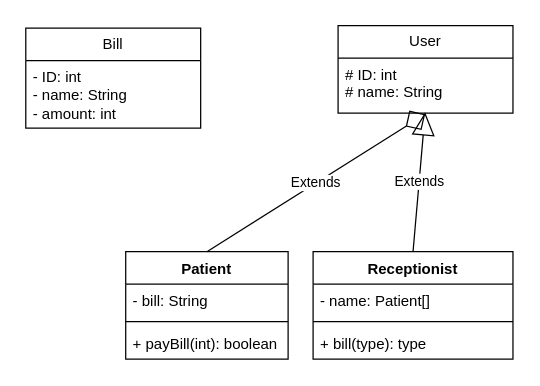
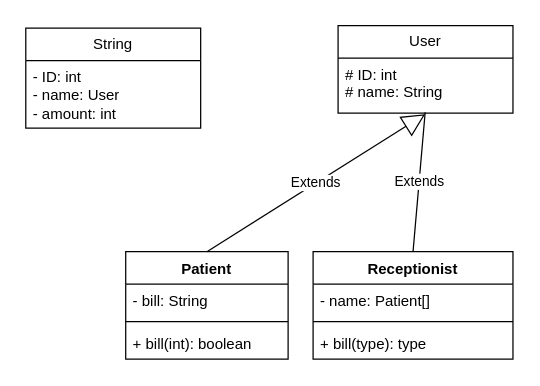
  <mxCell id="0" />
  <mxCell id="1" parent="0" />
  <mxCell id="2" value="Patient" style="swimlane;fontStyle=1;align=center;verticalAlign=top;childLayout=stackLayout;horizontal=1;startSize=26;horizontalStack=0;resizeParent=1;resizeParentMax=0;resizeLast=0;collapsible=1;marginBottom=0;whiteSpace=wrap;html=1;" vertex="1" parent="1"><mxGeometry x="100" y="201" width="130" height="86" as="geometry" /></mxCell>
  <mxCell id="3" value="- bill: String" style="text;strokeColor=none;fillColor=none;align=left;verticalAlign=top;spacingLeft=4;spacingRight=4;overflow=hidden;rotatable=0;points=[[0,0.5],[1,0.5]];portConstraint=eastwest;whiteSpace=wrap;html=1;" vertex="1" parent="2"><mxGeometry y="26" width="130" height="26" as="geometry" /></mxCell>
  <mxCell id="4" value="" style="line;strokeWidth=1;fillColor=none;align=left;verticalAlign=middle;spacingTop=-1;spacingLeft=3;spacingRight=3;rotatable=0;labelPosition=right;points=[];portConstraint=eastwest;strokeColor=inherit;" vertex="1" parent="2"><mxGeometry y="52" width="130" height="8" as="geometry" /></mxCell>
- <mxCell id="5" value="+ payBill(int): boolean" style="text;strokeColor=none;fillColor=none;align=left;verticalAlign=top;spacingLeft=4;spacingRight=4;overflow=hidden;rotatable=0;points=[[0,0.5],[1,0.5]];portConstraint=eastwest;whiteSpace=wrap;html=1;" vertex="1" parent="2"><mxGeometry y="60" width="130" height="26" as="geometry" /></mxCell>
- <mxCell id="6" value="Bill" style="swimlane;fontStyle=0;childLayout=stackLayout;horizontal=1;startSize=26;fillColor=none;horizontalStack=0;resizeParent=1;resizeParentMax=0;resizeLast=0;collapsible=1;marginBottom=0;whiteSpace=wrap;html=1;" vertex="1" parent="1"><mxGeometry x="20" y="22" width="140" height="80" as="geometry" /></mxCell>
- <mxCell id="7" value="- ID: int&lt;br style=&quot;border-color: var(--border-color);&quot;&gt;- name: String&lt;br style=&quot;border-color: var(--border-color);&quot;&gt;- amount: int" style="text;strokeColor=none;fillColor=none;align=left;verticalAlign=top;spacingLeft=4;spacingRight=4;overflow=hidden;rotatable=0;points=[[0,0.5],[1,0.5]];portConstraint=eastwest;whiteSpace=wrap;html=1;" vertex="1" parent="6"><mxGeometry y="26" width="140" height="54" as="geometry" /></mxCell>
+ <mxCell id="5" value="+ bill(int): boolean" style="text;strokeColor=none;fillColor=none;align=left;verticalAlign=top;spacingLeft=4;spacingRight=4;overflow=hidden;rotatable=0;points=[[0,0.5],[1,0.5]];portConstraint=eastwest;whiteSpace=wrap;html=1;" vertex="1" parent="2"><mxGeometry y="60" width="130" height="26" as="geometry" /></mxCell>
+ <mxCell id="6" value="String" style="swimlane;fontStyle=0;childLayout=stackLayout;horizontal=1;startSize=26;fillColor=none;horizontalStack=0;resizeParent=1;resizeParentMax=0;resizeLast=0;collapsible=1;marginBottom=0;whiteSpace=wrap;html=1;" vertex="1" parent="1"><mxGeometry x="20" y="22" width="140" height="80" as="geometry" /></mxCell>
+ <mxCell id="7" value="- ID: int&lt;br style=&quot;border-color: var(--border-color);&quot;&gt;- name: User&lt;br style=&quot;border-color: var(--border-color);&quot;&gt;- amount: int" style="text;strokeColor=none;fillColor=none;align=left;verticalAlign=top;spacingLeft=4;spacingRight=4;overflow=hidden;rotatable=0;points=[[0,0.5],[1,0.5]];portConstraint=eastwest;whiteSpace=wrap;html=1;" vertex="1" parent="6"><mxGeometry y="26" width="140" height="54" as="geometry" /></mxCell>
  <mxCell id="8" value="User" style="swimlane;fontStyle=0;childLayout=stackLayout;horizontal=1;startSize=26;fillColor=none;horizontalStack=0;resizeParent=1;resizeParentMax=0;resizeLast=0;collapsible=1;marginBottom=0;whiteSpace=wrap;html=1;" vertex="1" parent="1"><mxGeometry x="270" y="20" width="140" height="70" as="geometry" /></mxCell>
  <mxCell id="9" value="# ID: int&lt;br style=&quot;border-color: var(--border-color);&quot;&gt;# name: String" style="text;strokeColor=none;fillColor=none;align=left;verticalAlign=top;spacingLeft=4;spacingRight=4;overflow=hidden;rotatable=0;points=[[0,0.5],[1,0.5]];portConstraint=eastwest;whiteSpace=wrap;html=1;" vertex="1" parent="8"><mxGeometry y="26" width="140" height="44" as="geometry" /></mxCell>
- <mxCell id="10" value="Extends" style="endArrow=diamond;endSize=16;endFill=0;html=1;rounded=0;exitX=0.5;exitY=0;exitDx=0;exitDy=0;entryX=0.498;entryY=1.021;entryDx=0;entryDy=0;entryPerimeter=0;" edge="1" parent="1" source="2" target="9"><mxGeometry width="160" relative="1" as="geometry"><mxPoint x="210" y="141" as="sourcePoint" /><mxPoint x="370" y="141" as="targetPoint" /></mxGeometry></mxCell>
+ <mxCell id="10" value="Extends" style="endArrow=block;endSize=16;endFill=0;html=1;rounded=0;exitX=0.5;exitY=0;exitDx=0;exitDy=0;entryX=0.498;entryY=1.021;entryDx=0;entryDy=0;entryPerimeter=0;" edge="1" parent="1" source="2" target="9"><mxGeometry width="160" relative="1" as="geometry"><mxPoint x="210" y="141" as="sourcePoint" /><mxPoint x="370" y="141" as="targetPoint" /></mxGeometry></mxCell>
  <mxCell id="11" value="Receptionist" style="swimlane;fontStyle=1;align=center;verticalAlign=top;childLayout=stackLayout;horizontal=1;startSize=26;horizontalStack=0;resizeParent=1;resizeParentMax=0;resizeLast=0;collapsible=1;marginBottom=0;whiteSpace=wrap;html=1;" vertex="1" parent="1"><mxGeometry x="250" y="201" width="160" height="86" as="geometry" /></mxCell>
  <mxCell id="12" value="- name: Patient[]" style="text;strokeColor=none;fillColor=none;align=left;verticalAlign=top;spacingLeft=4;spacingRight=4;overflow=hidden;rotatable=0;points=[[0,0.5],[1,0.5]];portConstraint=eastwest;whiteSpace=wrap;html=1;" vertex="1" parent="11"><mxGeometry y="26" width="160" height="26" as="geometry" /></mxCell>
  <mxCell id="13" value="" style="line;strokeWidth=1;fillColor=none;align=left;verticalAlign=middle;spacingTop=-1;spacingLeft=3;spacingRight=3;rotatable=0;labelPosition=right;points=[];portConstraint=eastwest;strokeColor=inherit;" vertex="1" parent="11"><mxGeometry y="52" width="160" height="8" as="geometry" /></mxCell>
  <mxCell id="14" value="+ bill(type): type" style="text;strokeColor=none;fillColor=none;align=left;verticalAlign=top;spacingLeft=4;spacingRight=4;overflow=hidden;rotatable=0;points=[[0,0.5],[1,0.5]];portConstraint=eastwest;whiteSpace=wrap;html=1;" vertex="1" parent="11"><mxGeometry y="60" width="160" height="26" as="geometry" /></mxCell>
- <mxCell id="15" value="Extends" style="endArrow=block;endSize=16;endFill=0;html=1;rounded=0;exitX=0.5;exitY=0;exitDx=0;exitDy=0;entryX=0.498;entryY=0.986;entryDx=0;entryDy=0;entryPerimeter=0;" edge="1" parent="1" source="11" target="9"><mxGeometry width="160" relative="1" as="geometry"><mxPoint x="390" y="171" as="sourcePoint" /><mxPoint x="350" y="121" as="targetPoint" /></mxGeometry></mxCell>
+ <mxCell id="15" value="Extends" style="endArrow=none;endSize=16;endFill=0;html=1;rounded=0;exitX=0.5;exitY=0;exitDx=0;exitDy=0;entryX=0.498;entryY=0.986;entryDx=0;entryDy=0;entryPerimeter=0;" edge="1" parent="1" source="11" target="9"><mxGeometry width="160" relative="1" as="geometry"><mxPoint x="390" y="171" as="sourcePoint" /><mxPoint x="350" y="121" as="targetPoint" /></mxGeometry></mxCell>
